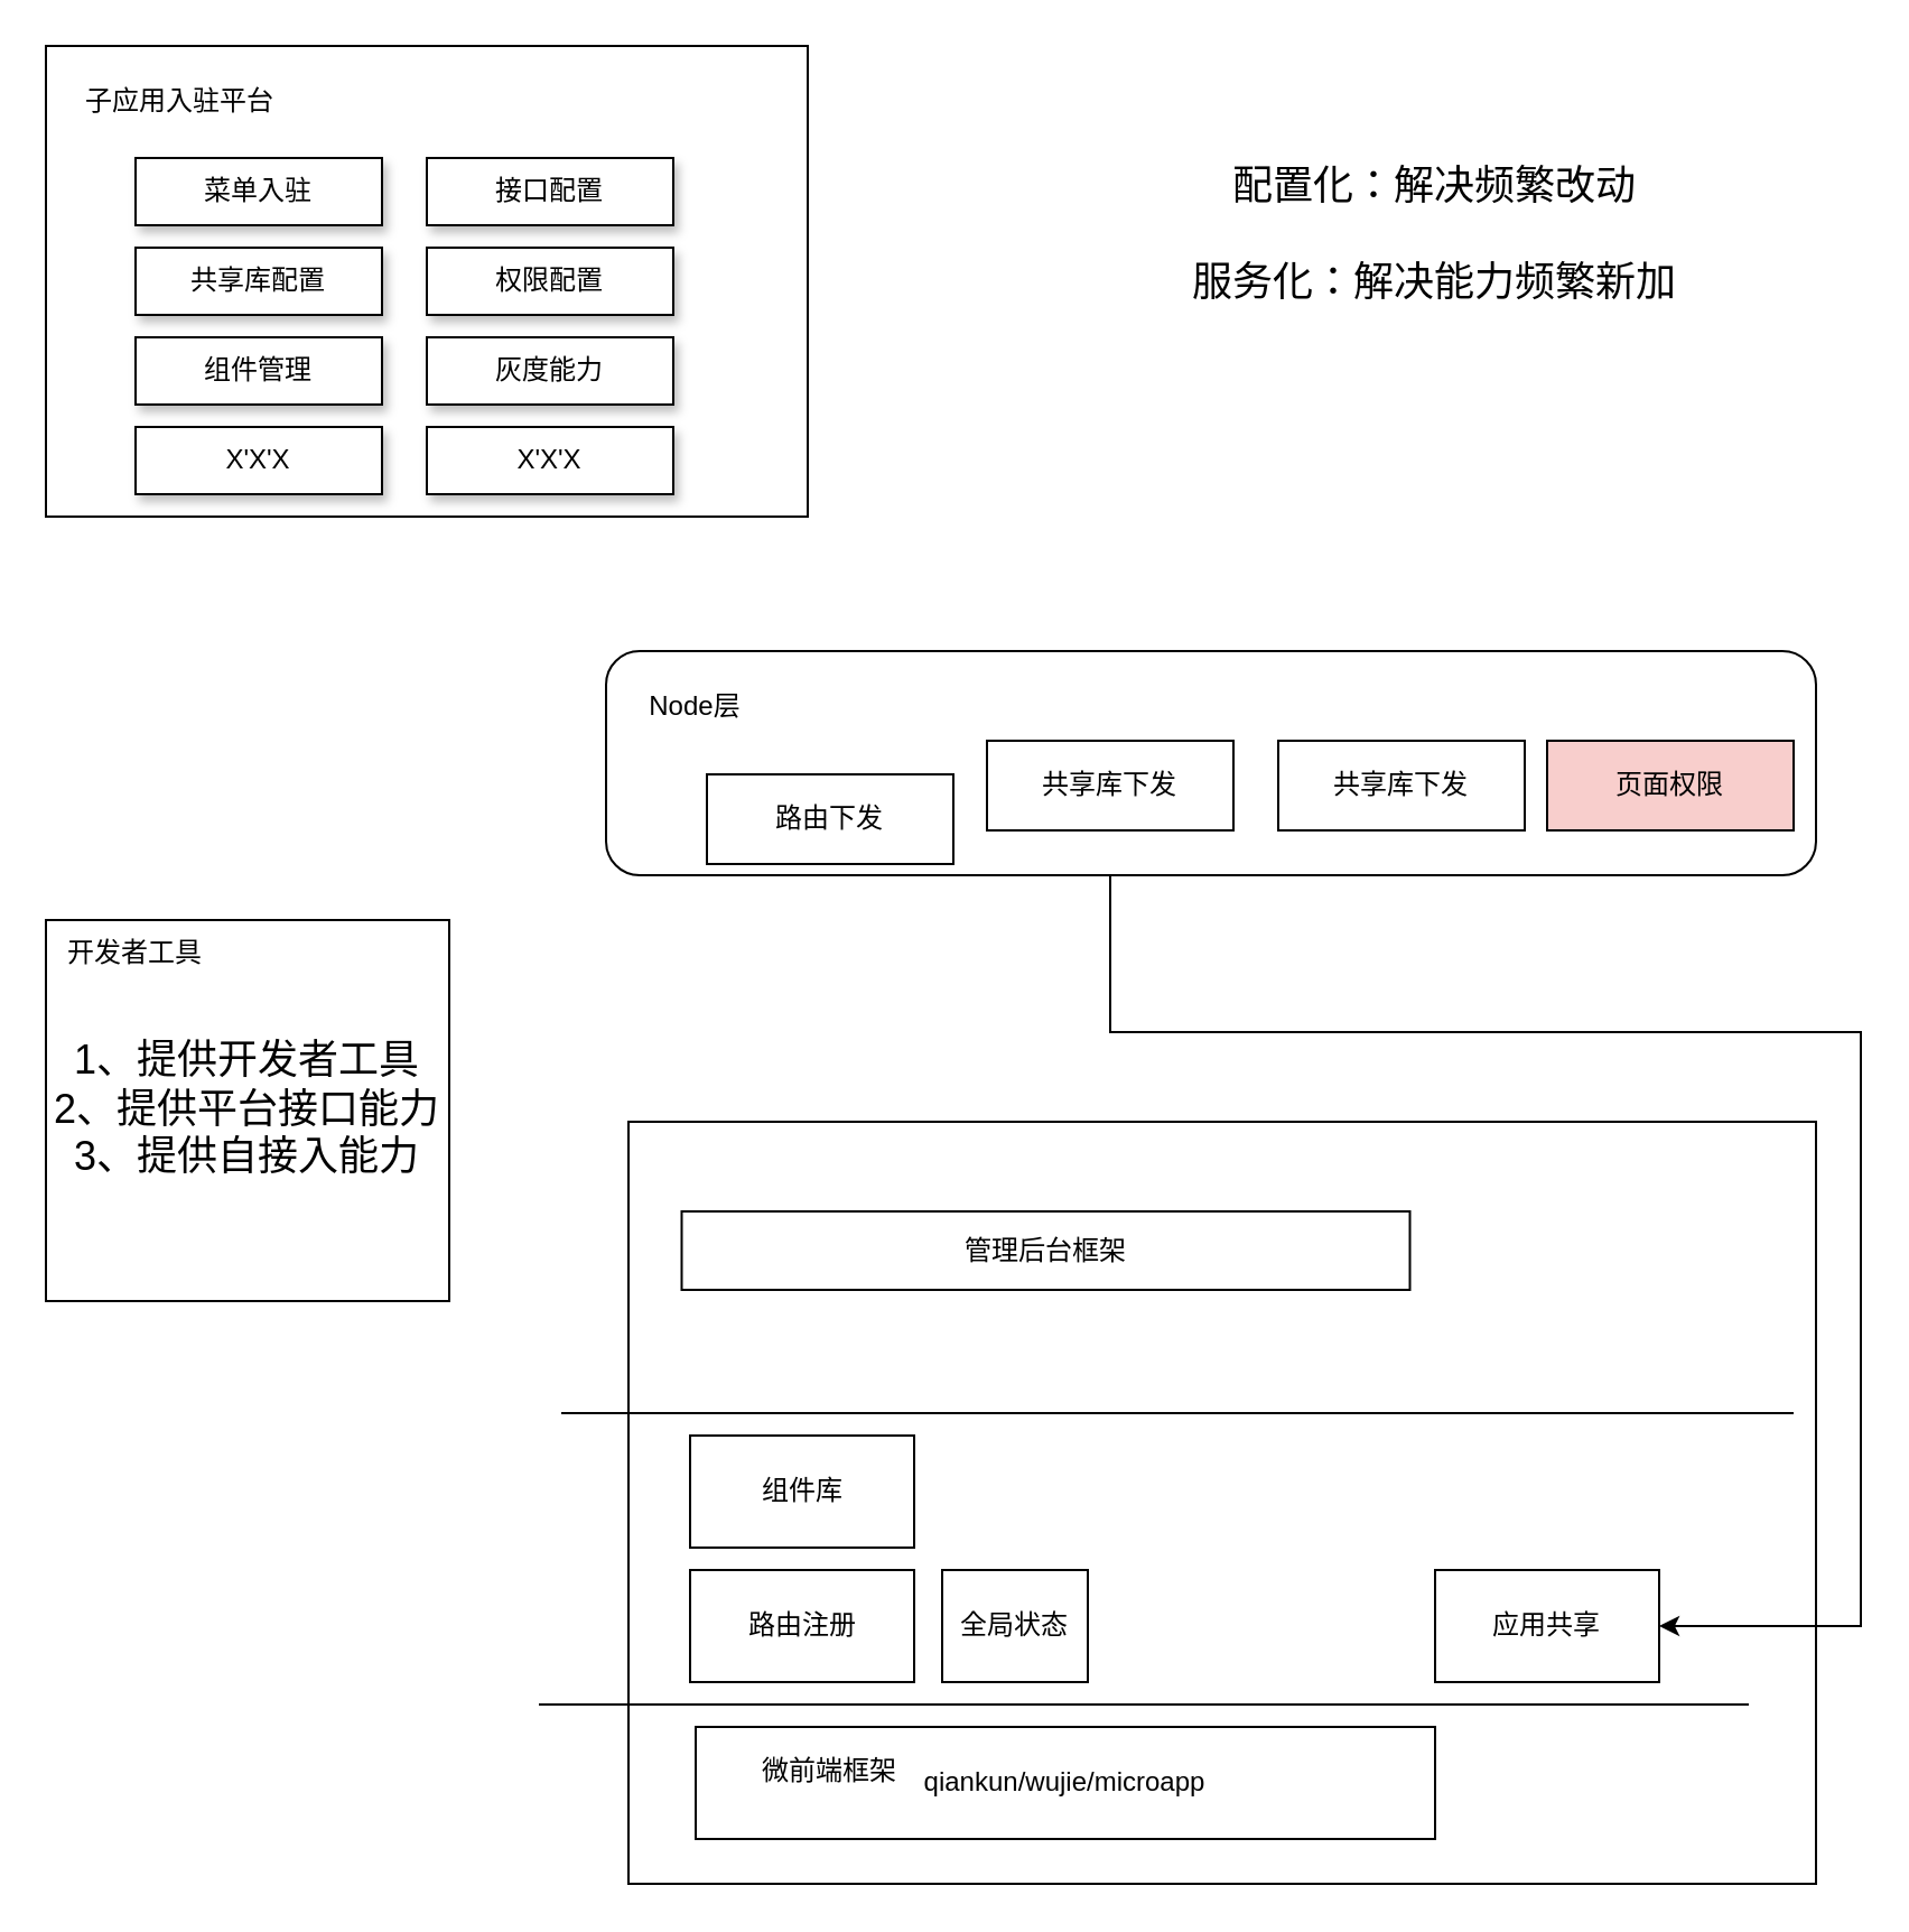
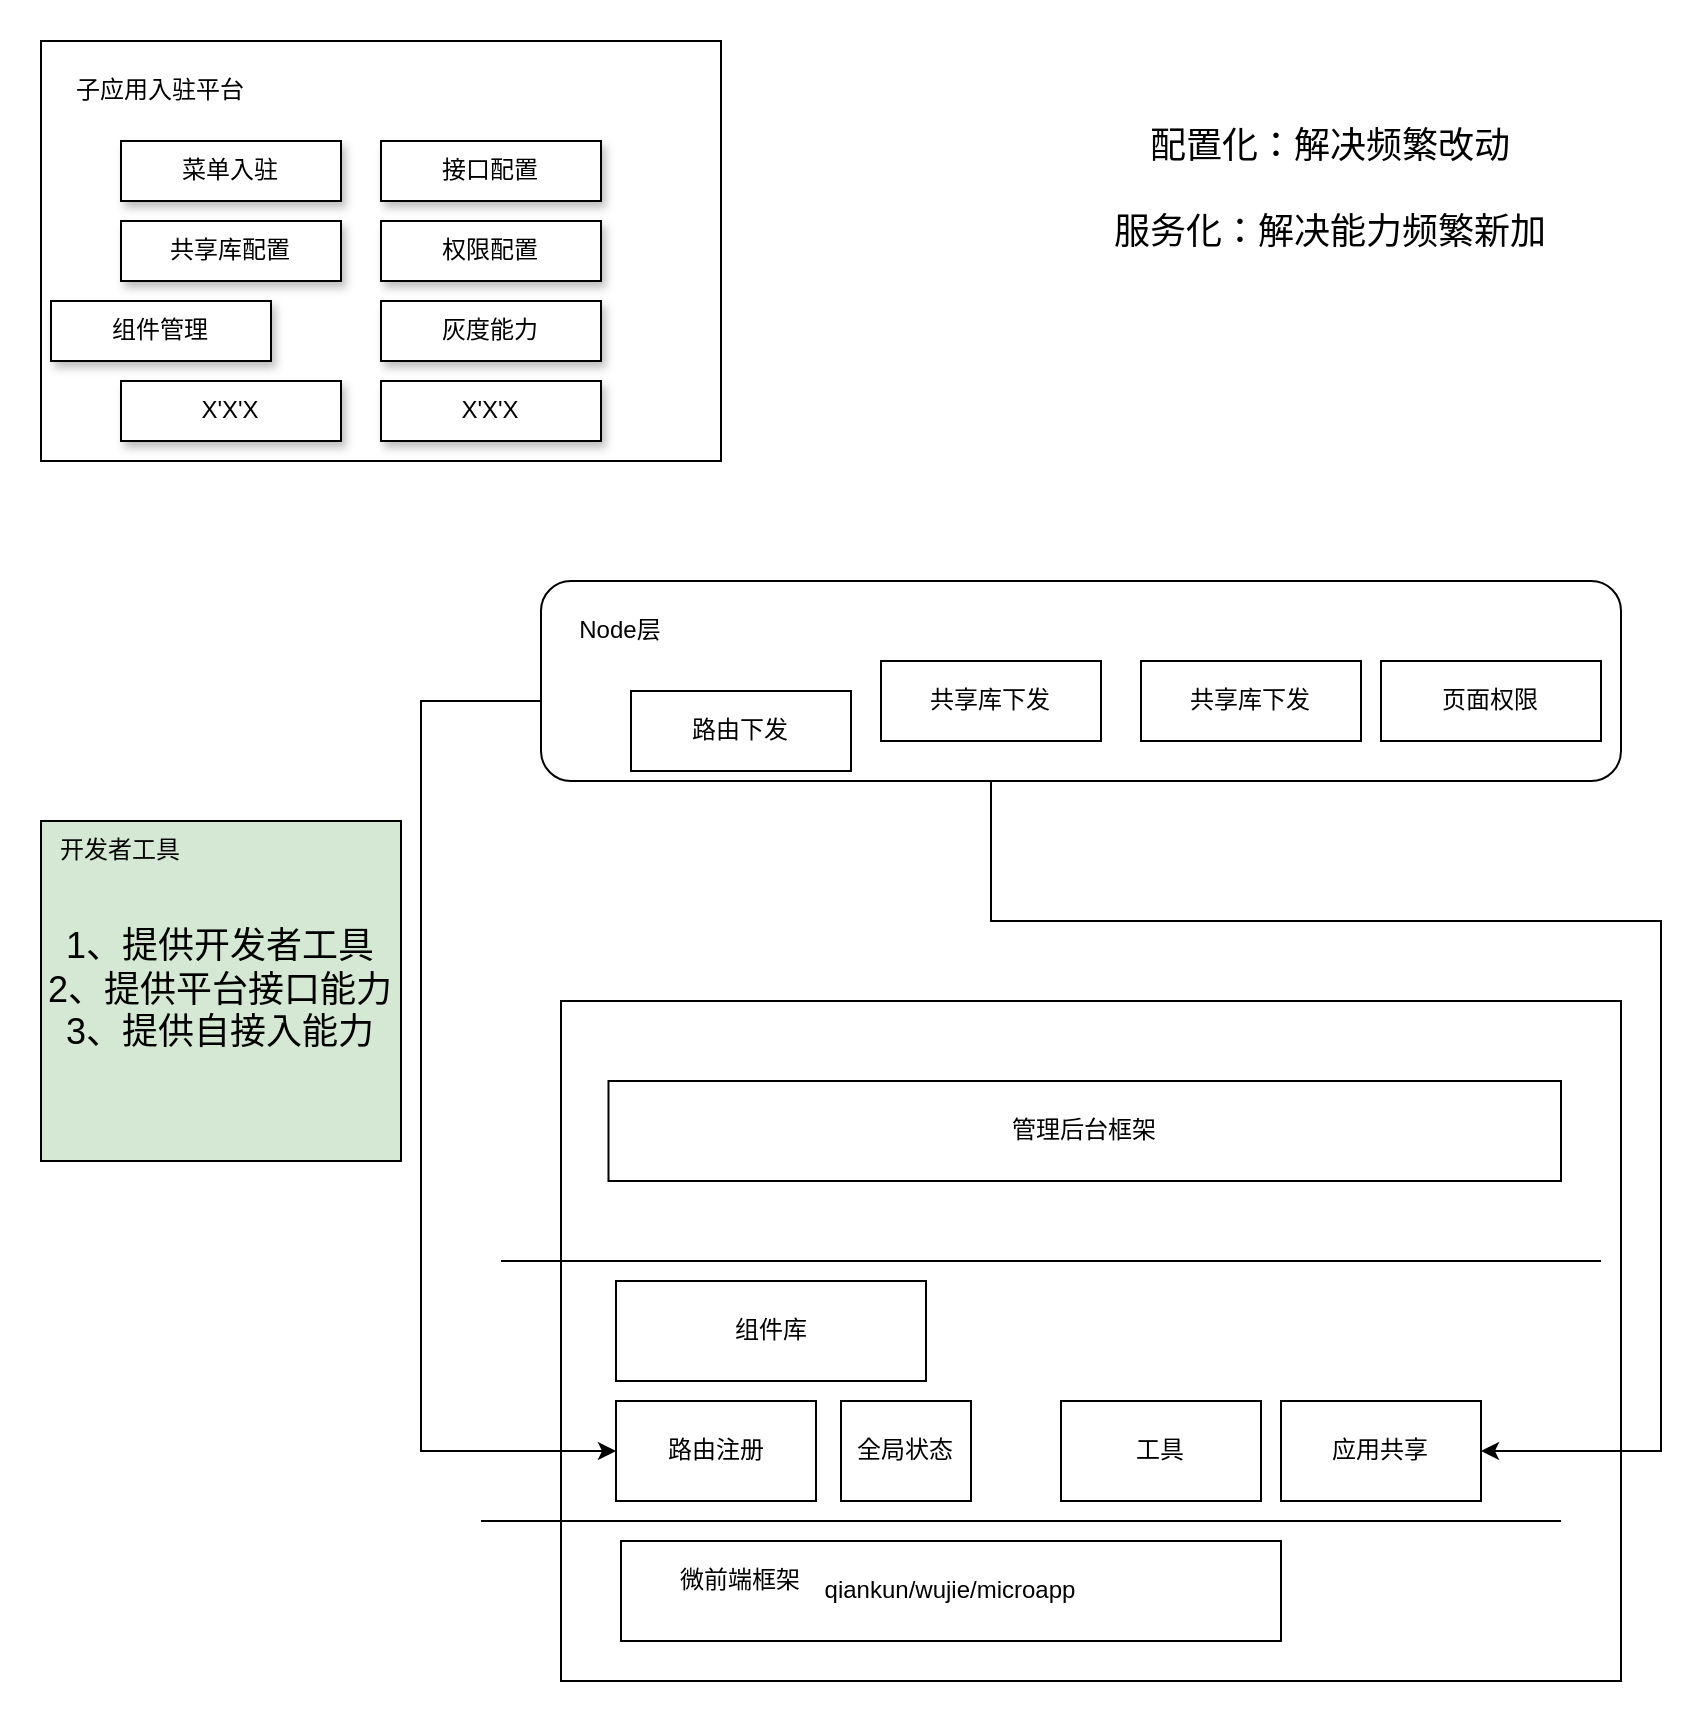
  <mxCell id="0" />
  <mxCell id="1" parent="0" />
  <mxCell id="2" value="" style="rounded=0;whiteSpace=wrap;html=1;" vertex="1" parent="1"><mxGeometry x="280" y="500" width="530" height="340" as="geometry" /></mxCell>
- <mxCell id="3" value="管理后台框架" style="rounded=0;whiteSpace=wrap;html=1;" vertex="1" parent="1"><mxGeometry x="303.75" y="540" width="325" height="35" as="geometry" /></mxCell>
+ <mxCell id="3" value="管理后台框架" style="rounded=0;whiteSpace=wrap;html=1;" vertex="1" parent="1"><mxGeometry x="303.75" y="540" width="476.25" height="50" as="geometry" /></mxCell>
  <mxCell id="4" value="qiankun/wujie/microapp" style="rounded=0;whiteSpace=wrap;html=1;" vertex="1" parent="1"><mxGeometry x="310" y="770" width="330" height="50" as="geometry" /></mxCell>
  <mxCell id="5" value="" style="endArrow=none;html=1;rounded=0;" edge="1" parent="1"><mxGeometry width="50" height="50" relative="1" as="geometry"><mxPoint x="240" y="760" as="sourcePoint" /><mxPoint x="780" y="760" as="targetPoint" /></mxGeometry></mxCell>
  <mxCell id="6" value="微前端框架" style="text;html=1;strokeColor=none;fillColor=none;align=center;verticalAlign=middle;whiteSpace=wrap;rounded=0;" vertex="1" parent="1"><mxGeometry x="330" y="780" width="80" height="20" as="geometry" /></mxCell>
  <mxCell id="7" value="" style="endArrow=none;html=1;rounded=0;" edge="1" parent="1"><mxGeometry width="50" height="50" relative="1" as="geometry"><mxPoint x="250" y="630" as="sourcePoint" /><mxPoint x="800" y="630" as="targetPoint" /></mxGeometry></mxCell>
  <mxCell id="8" value="路由注册" style="rounded=0;whiteSpace=wrap;html=1;" vertex="1" parent="1"><mxGeometry x="307.5" y="700" width="100" height="50" as="geometry" /></mxCell>
  <mxCell id="9" value="全局状态" style="rounded=0;whiteSpace=wrap;html=1;" vertex="1" parent="1"><mxGeometry x="420" y="700" width="65" height="50" as="geometry" /></mxCell>
+ <mxCell id="10" value="工具" style="rounded=0;whiteSpace=wrap;html=1;" vertex="1" parent="1"><mxGeometry x="530" y="700" width="100" height="50" as="geometry" /></mxCell>
  <mxCell id="11" value="应用共享" style="rounded=0;whiteSpace=wrap;html=1;" vertex="1" parent="1"><mxGeometry x="640" y="700" width="100" height="50" as="geometry" /></mxCell>
- <mxCell id="12" value="组件库" style="rounded=0;whiteSpace=wrap;html=1;" vertex="1" parent="1"><mxGeometry x="307.5" y="640" width="100" height="50" as="geometry" /></mxCell>
+ <mxCell id="12" value="组件库" style="rounded=0;whiteSpace=wrap;html=1;" vertex="1" parent="1"><mxGeometry x="307.5" y="640" width="155" height="50" as="geometry" /></mxCell>
+ <mxCell id="13" style="edgeStyle=orthogonalEdgeStyle;rounded=0;orthogonalLoop=1;jettySize=auto;html=1;exitX=0;exitY=0.5;exitDx=0;exitDy=0;entryX=0;entryY=0.5;entryDx=0;entryDy=0;" edge="1" parent="1" source="32" target="8"><mxGeometry relative="1" as="geometry"><Array as="points"><mxPoint x="210" y="350" /><mxPoint x="210" y="725" /></Array></mxGeometry></mxCell>
  <mxCell id="14" style="edgeStyle=orthogonalEdgeStyle;rounded=0;orthogonalLoop=1;jettySize=auto;html=1;exitX=0.5;exitY=1;exitDx=0;exitDy=0;entryX=1;entryY=0.5;entryDx=0;entryDy=0;" edge="1" parent="1" source="33" target="11"><mxGeometry relative="1" as="geometry"><Array as="points"><mxPoint x="495" y="460" /><mxPoint x="830" y="460" /><mxPoint x="830" y="725" /></Array></mxGeometry></mxCell>
- <mxCell id="15" value="&lt;font style=&quot;font-size: 18px;&quot;&gt;1、提供开发者工具&lt;br&gt;2、提供平台接口能力&lt;br&gt;3、提供自接入能力&lt;/font&gt;" style="rounded=0;whiteSpace=wrap;html=1;" vertex="1" parent="1"><mxGeometry x="20" y="410" width="180" height="170" as="geometry" /></mxCell>
+ <mxCell id="15" value="&lt;font style=&quot;font-size: 18px;&quot;&gt;1、提供开发者工具&lt;br&gt;2、提供平台接口能力&lt;br&gt;3、提供自接入能力&lt;/font&gt;" style="rounded=0;whiteSpace=wrap;html=1;fillColor=#d5e8d4;" vertex="1" parent="1"><mxGeometry x="20" y="410" width="180" height="170" as="geometry" /></mxCell>
  <mxCell id="16" value="开发者工具" style="text;html=1;strokeColor=none;fillColor=none;align=center;verticalAlign=middle;whiteSpace=wrap;rounded=0;" vertex="1" parent="1"><mxGeometry x="20" y="410" width="80" height="30" as="geometry" /></mxCell>
  <mxCell id="17" value="" style="group" vertex="1" connectable="0" parent="1"><mxGeometry x="20" y="20" width="340" height="210" as="geometry" /></mxCell>
  <mxCell id="18" value="" style="rounded=0;whiteSpace=wrap;html=1;" vertex="1" parent="17"><mxGeometry width="340" height="210" as="geometry" /></mxCell>
  <mxCell id="19" value="子应用入驻平台" style="text;html=1;strokeColor=none;fillColor=none;align=center;verticalAlign=middle;whiteSpace=wrap;rounded=0;shadow=1;" vertex="1" parent="17"><mxGeometry x="10" y="10" width="100" height="30" as="geometry" /></mxCell>
  <mxCell id="20" value="菜单入驻" style="rounded=0;whiteSpace=wrap;html=1;shadow=1;" vertex="1" parent="17"><mxGeometry x="40" y="50" width="110" height="30" as="geometry" /></mxCell>
  <mxCell id="21" value="接口配置" style="rounded=0;whiteSpace=wrap;html=1;shadow=1;" vertex="1" parent="17"><mxGeometry x="170" y="50" width="110" height="30" as="geometry" /></mxCell>
  <mxCell id="22" value="共享库配置" style="rounded=0;whiteSpace=wrap;html=1;shadow=1;" vertex="1" parent="17"><mxGeometry x="40" y="90" width="110" height="30" as="geometry" /></mxCell>
  <mxCell id="23" value="权限配置" style="rounded=0;whiteSpace=wrap;html=1;shadow=1;" vertex="1" parent="17"><mxGeometry x="170" y="90" width="110" height="30" as="geometry" /></mxCell>
- <mxCell id="24" value="组件管理" style="rounded=0;whiteSpace=wrap;html=1;shadow=1;" vertex="1" parent="17"><mxGeometry x="40" y="130" width="110" height="30" as="geometry" /></mxCell>
+ <mxCell id="24" value="组件管理" style="rounded=0;whiteSpace=wrap;html=1;shadow=1;" vertex="1" parent="17"><mxGeometry x="5" y="130" width="110" height="30" as="geometry" /></mxCell>
  <mxCell id="25" value="灰度能力" style="rounded=0;whiteSpace=wrap;html=1;shadow=1;" vertex="1" parent="17"><mxGeometry x="170" y="130" width="110" height="30" as="geometry" /></mxCell>
  <mxCell id="26" value="X'X'X" style="rounded=0;whiteSpace=wrap;html=1;shadow=1;" vertex="1" parent="17"><mxGeometry x="40" y="170" width="110" height="30" as="geometry" /></mxCell>
  <mxCell id="27" value="X'X'X" style="rounded=0;whiteSpace=wrap;html=1;shadow=1;" vertex="1" parent="17"><mxGeometry x="170" y="170" width="110" height="30" as="geometry" /></mxCell>
- <mxCell id="28" value="&lt;font style=&quot;font-size: 18px;&quot;&gt;配置化：解决频繁改动&lt;br&gt;&lt;br&gt;服务化：解决能力频繁新加&lt;br&gt;&lt;/font&gt;" style="text;html=1;strokeColor=none;fillColor=none;align=center;verticalAlign=middle;whiteSpace=wrap;rounded=0;" vertex="1" parent="1"><mxGeometry x="475" y="70" width="330" height="70" as="geometry" /></mxCell>
+ <mxCell id="28" value="&lt;font style=&quot;font-size: 18px;&quot;&gt;配置化：解决频繁改动&lt;br&gt;&lt;br&gt;服务化：解决能力频繁新加&lt;br&gt;&lt;/font&gt;" style="text;html=1;strokeColor=none;fillColor=none;align=center;verticalAlign=middle;whiteSpace=wrap;rounded=0;" vertex="1" parent="1"><mxGeometry x="500" y="60" width="330" height="70" as="geometry" /></mxCell>
  <mxCell id="29" value="" style="group" vertex="1" connectable="0" parent="1"><mxGeometry x="270" y="290" width="540" height="100" as="geometry" /></mxCell>
  <mxCell id="30" value="" style="rounded=1;whiteSpace=wrap;html=1;" vertex="1" parent="29"><mxGeometry width="540" height="100" as="geometry" /></mxCell>
  <mxCell id="31" value="Node层" style="text;html=1;strokeColor=none;fillColor=none;align=center;verticalAlign=middle;whiteSpace=wrap;rounded=0;" vertex="1" parent="29"><mxGeometry x="10" y="10" width="60" height="30" as="geometry" /></mxCell>
  <mxCell id="32" value="路由下发" style="rounded=0;whiteSpace=wrap;html=1;" vertex="1" parent="29"><mxGeometry x="45" y="55" width="110" height="40" as="geometry" /></mxCell>
  <mxCell id="33" value="共享库下发" style="rounded=0;whiteSpace=wrap;html=1;" vertex="1" parent="29"><mxGeometry x="170" y="40" width="110" height="40" as="geometry" /></mxCell>
  <mxCell id="34" value="共享库下发" style="rounded=0;whiteSpace=wrap;html=1;" vertex="1" parent="29"><mxGeometry x="300" y="40" width="110" height="40" as="geometry" /></mxCell>
- <mxCell id="35" value="页面权限" style="rounded=0;whiteSpace=wrap;html=1;fillColor=#f8cecc;" vertex="1" parent="29"><mxGeometry x="420" y="40" width="110" height="40" as="geometry" /></mxCell>
+ <mxCell id="35" value="页面权限" style="rounded=0;whiteSpace=wrap;html=1;" vertex="1" parent="29"><mxGeometry x="420" y="40" width="110" height="40" as="geometry" /></mxCell>
